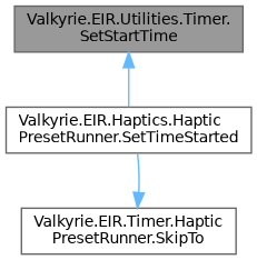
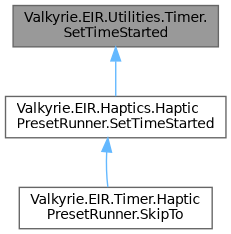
  digraph {
    rankdir=TB
    node [color=grey40 fillcolor=white fontname=Helvetica fontsize=10 shape=box style=filled]
    edge [color=steelblue1 dir=back fontname=Helvetica fontsize=10 labelfontname=Helvetica labelfontsize=10 style=solid]
-   n1 [color=gray40 fillcolor=grey60 fontcolor=black height=0.2 label="Valkyrie.EIR.Utilities.Timer.\lSetStartTime" width=0.4]
+   n1 [color=gray40 fillcolor=grey60 fontcolor=black height=0.2 label="Valkyrie.EIR.Utilities.Timer.\lSetTimeStarted" width=0.4]
    n2 [height=0.2 label="Valkyrie.EIR.Haptics.Haptic\lPresetRunner.SetTimeStarted" width=0.4]
    n3 [height=0.2 label="Valkyrie.EIR.Timer.Haptic\lPresetRunner.SkipTo" width=0.4]
    n1 -> n2
-   n3 -> n2
+   n2 -> n3
  }
